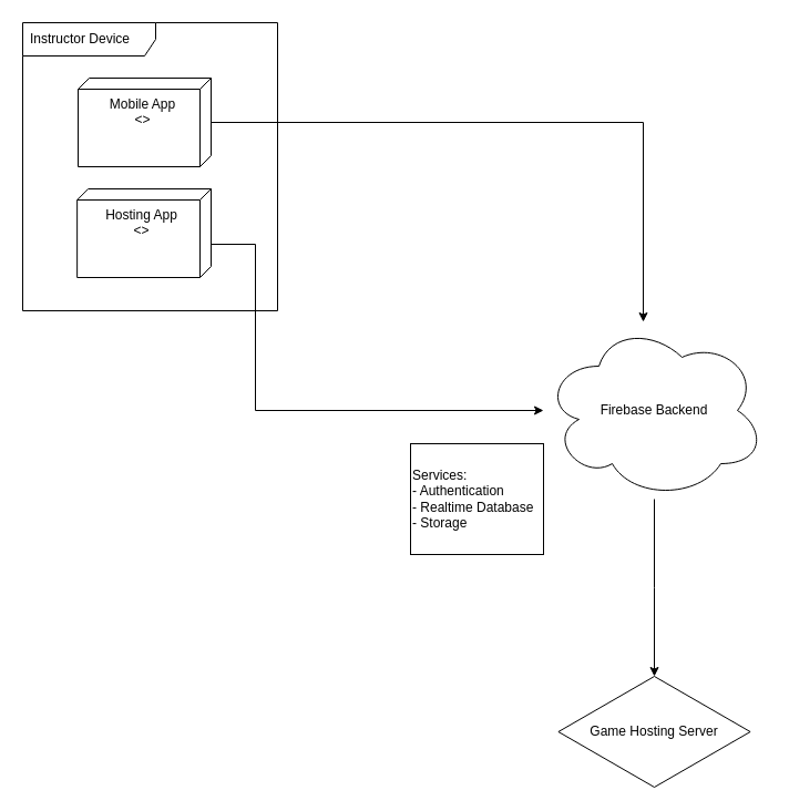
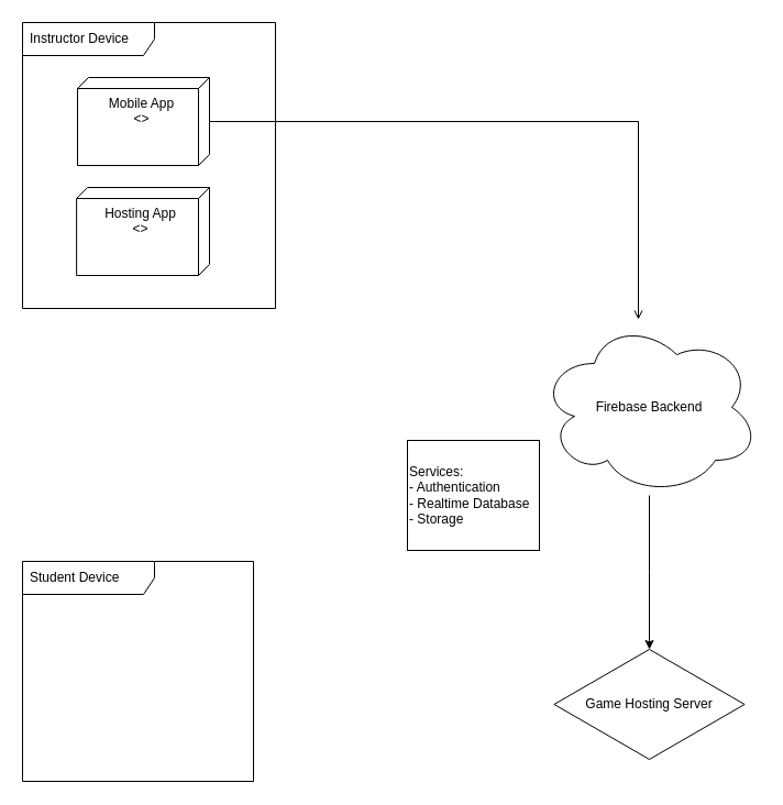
  <mxCell id="0" />
  <mxCell id="1" parent="0" />
  <mxCell id="2" value="Instructor Device" style="shape=umlFrame;whiteSpace=wrap;html=1;width=120;height=30;boundedLbl=1;verticalAlign=middle;align=left;spacingLeft=5;" parent="1" vertex="1"><mxGeometry x="20" y="20" width="230" height="260" as="geometry" /></mxCell>
  <mxCell id="3" value="Hosting App&lt;br&gt;&lt;&lt;React&gt;&gt;" style="verticalAlign=top;align=center;shape=cube;size=10;direction=south;html=1;boundedLbl=1;spacingLeft=5;" parent="2" vertex="1"><mxGeometry x="49.14" y="150" width="120.86" height="80" as="geometry" /></mxCell>
  <mxCell id="4" value="Mobile App&lt;br&gt;&lt;&lt;React Native&gt;&gt;" style="verticalAlign=top;align=center;shape=cube;size=10;direction=south;html=1;boundedLbl=1;spacingLeft=5;" parent="2" vertex="1"><mxGeometry x="50" y="50" width="120" height="80" as="geometry" /></mxCell>
  <mxCell id="5" value="Firebase Backend" style="shape=cloud;whiteSpace=wrap;html=1;boundedLbl=1;" parent="1" vertex="1"><mxGeometry x="490" y="290" width="200" height="160" as="geometry" /></mxCell>
- <mxCell id="6" value="Game Hosting Server" style="shape=isoRectangle;whiteSpace=wrap;html=1;boundedLbl=1;" parent="1" vertex="1"><mxGeometry x="490" y="610" width="200" height="100" as="geometry" /></mxCell>
- <mxCell id="8" value="" style="edgeStyle=elbowEdgeStyle;html=1;rounded=0;" parent="1" source="3" target="5" edge="1"><mxGeometry relative="1" as="geometry"><Array as="points"><mxPoint x="230" y="220" /><mxPoint x="160" y="450" /><mxPoint x="110" y="460" /></Array></mxGeometry></mxCell>
- <mxCell id="9" value="" style="edgeStyle=elbowEdgeStyle;html=1;rounded=0;" parent="1" source="4" target="5" edge="1"><mxGeometry relative="1" as="geometry"><Array as="points"><mxPoint x="580" y="180" /></Array></mxGeometry></mxCell>
+ <mxCell id="6" value="Game Hosting Server" style="shape=isoRectangle;whiteSpace=wrap;html=1;boundedLbl=1;" parent="1" vertex="1"><mxGeometry x="490" y="590" width="200" height="100" as="geometry" /></mxCell>
+ <mxCell id="7" value="Student Device" style="shape=umlFrame;whiteSpace=wrap;html=1;width=120;height=30;boundedLbl=1;verticalAlign=middle;align=left;spacingLeft=5;" parent="1" vertex="1"><mxGeometry x="20" y="510" width="210" height="200" as="geometry" /></mxCell>
+ <mxCell id="9" value="" style="edgeStyle=elbowEdgeStyle;html=1;rounded=0;endArrow=open;" parent="1" source="4" target="5" edge="1"><mxGeometry relative="1" as="geometry"><Array as="points"><mxPoint x="580" y="180" /></Array></mxGeometry></mxCell>
  <mxCell id="10" value="" style="edgeStyle=elbowEdgeStyle;html=1;rounded=0;" parent="1" source="5" target="6" edge="1"><mxGeometry relative="1" as="geometry" /></mxCell>
  <mxCell id="11" value="Services:&lt;br&gt;- Authentication&lt;br&gt;- Realtime Database&lt;br&gt;- Storage" style="html=1;whiteSpace=wrap;align=left;" parent="1" vertex="1"><mxGeometry x="370" y="400" width="120" height="100" as="geometry" /></mxCell>
